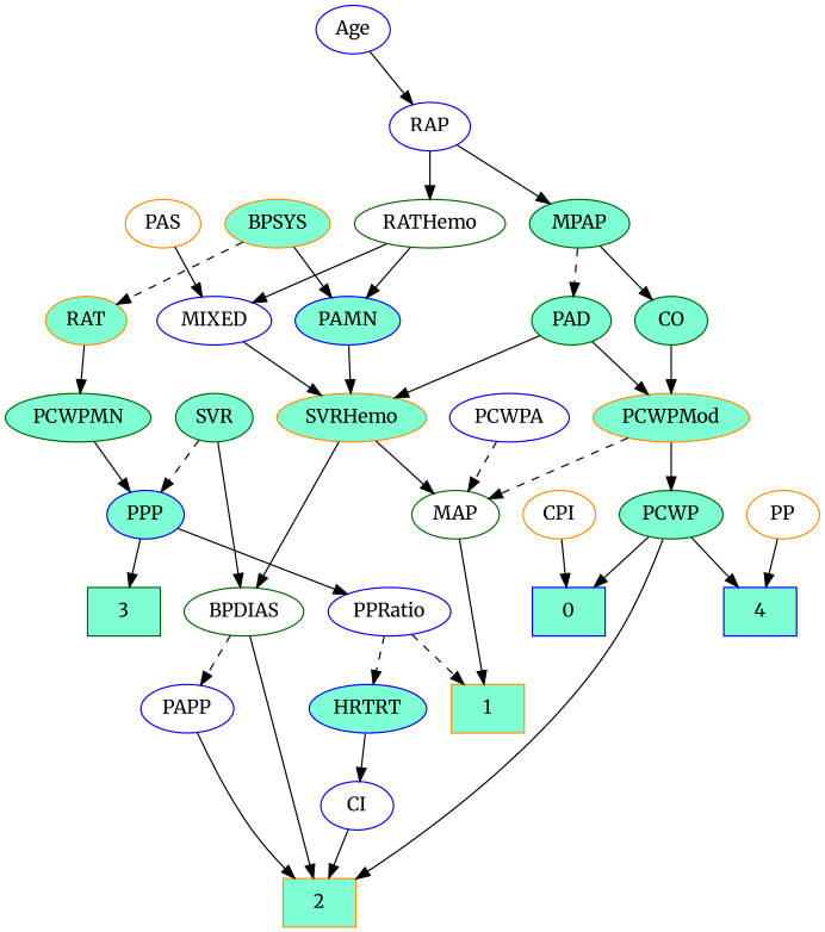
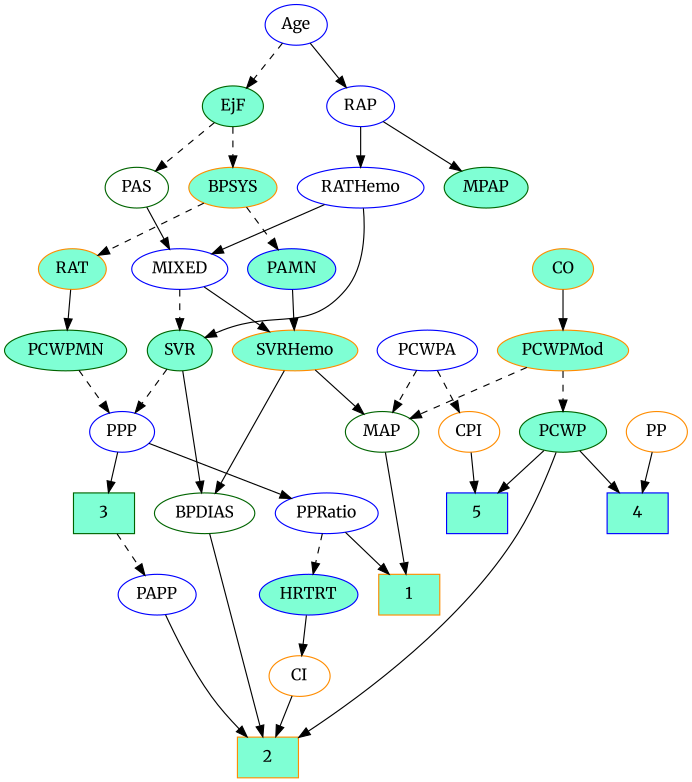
  strict digraph {
    fontname=Merriweather
    node [color=darkgreen fillcolor=aquamarine fontname=Merriweather style=filled]
    edge [fontname=Merriweather style=solid]
    1 [color=darkorange height=0.5 shape=box width=0.75]
    2 [color=darkorange height=0.5 shape=box width=0.75]
    3 [height=0.5 shape=box width=0.75]
    4 [color=blue height=0.5 shape=box width=0.75]
-   5 [color=blue height=0.5 shape=box width=0.75 label=0]
+   5 [color=blue height=0.5 shape=box width=0.75]
    Age [color=blue fillcolor=white height=0.5 width=0.75]
+   EjF [height=0.5 width=0.75]
    RAP [color=blue fillcolor=white height=0.5 width=0.77632]
    BPSYS [color=darkorange height=0.5 width=1.0471]
-   PAS [color=darkorange fillcolor=white height=0.5 width=0.75]
+   PAS [fillcolor=white height=0.5 width=0.75]
    MPAP [height=0.5 width=0.97491]
-   RATHemo [fillcolor=white height=0.5 width=1.3721]
+   RATHemo [color=blue fillcolor=white height=0.5 width=1.3721]
    PAMN [color=blue height=0.5 width=1.011]
    RAT [color=darkorange height=0.5 width=0.75827]
    MIXED [color=blue fillcolor=white height=0.5 width=1.1193]
-   PAD [height=0.5 width=0.79437]
-   CO [height=0.5 width=0.75]
+   CO [color=darkorange height=0.5 width=0.75]
    SVRHemo [color=darkorange height=0.5 width=1.3902]
    PCWPMN [height=0.5 width=1.3902]
    SVR [height=0.5 width=0.77632]
    PCWPMod [color=darkorange height=0.5 width=1.4443]
    BPDIAS [fillcolor=white height=0.5 width=1.1735]
-   PPP [color=blue height=0.5 width=0.75]
+   PPP [color=blue fillcolor=white height=0.5 width=0.75]
    MAP [fillcolor=white height=0.5 width=0.84854]
    PAPP [color=blue fillcolor=white height=0.5 width=0.88464]
    PPRatio [color=blue fillcolor=white height=0.5 width=1.1013]
    PCWP [height=0.5 width=0.97491]
    PCWPA [color=blue fillcolor=white height=0.5 width=1.1555]
    CPI [color=darkorange fillcolor=white height=0.5 width=0.75]
    PP [color=darkorange fillcolor=white height=0.5 width=0.75]
    HRTRT [color=blue height=0.5 width=1.1013]
-   CI [color=blue fillcolor=white height=0.5 width=0.75]
+   CI [color=darkorange fillcolor=white height=0.5 width=0.75]
+   Age -> EjF [style=dashed]
    Age -> RAP
+   EjF -> BPSYS [style=dashed]
+   EjF -> PAS [style=dashed]
    RAP -> MPAP
    RAP -> RATHemo
-   BPSYS -> PAMN
+   BPSYS -> PAMN [style=dashed]
    BPSYS -> RAT [style=dashed]
    PAS -> MIXED
-   MPAP -> PAD [style=dashed]
-   MPAP -> CO
-   RATHemo -> PAMN
+   RATHemo -> SVR
    RATHemo -> MIXED
    PAMN -> SVRHemo
    RAT -> PCWPMN
    MIXED -> SVRHemo
-   PAD -> SVRHemo
-   PAD -> PCWPMod
+   MIXED -> SVR [style=dashed]
    CO -> PCWPMod
    SVRHemo -> BPDIAS
    SVRHemo -> MAP
-   PCWPMN -> PPP
+   PCWPMN -> PPP [style=dashed]
    SVR -> BPDIAS
    SVR -> PPP [style=dashed]
    PCWPMod -> MAP [style=dashed]
-   PCWPMod -> PCWP
+   PCWPMod -> PCWP [style=dashed]
    BPDIAS -> 2
-   BPDIAS -> PAPP [style=dashed]
+   3 -> PAPP [style=dashed]
    PPP -> 3
    PPP -> PPRatio
    MAP -> 1
    PAPP -> 2
-   PPRatio -> 1 [style=dashed]
+   PPRatio -> 1
    PPRatio -> HRTRT [style=dashed]
    PCWP -> 2
    PCWP -> 4
    PCWP -> 5
    PCWPA -> MAP [style=dashed]
+   PCWPA -> CPI [style=dashed]
    CPI -> 5
    PP -> 4
    HRTRT -> CI
    CI -> 2
  }
